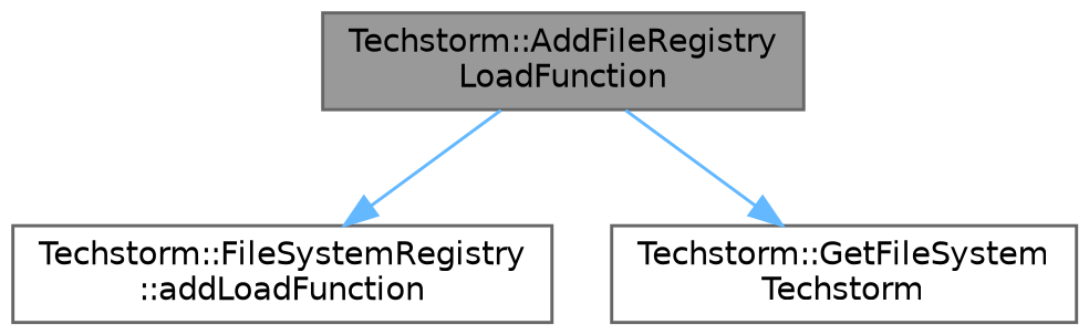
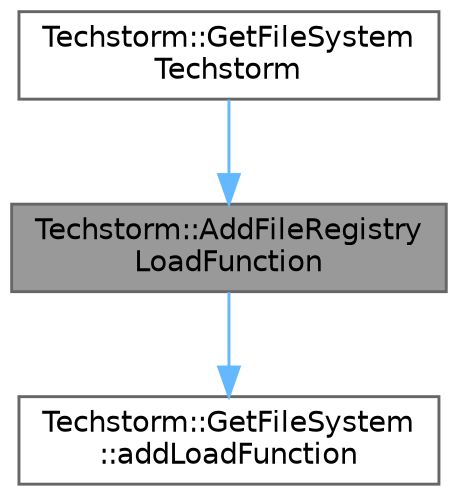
  digraph {
    rankdir=TB
    node [color=grey40 fillcolor=white fontname=Helvetica fontsize=10 shape=box style=filled]
    edge [color=steelblue1 fontname=Helvetica fontsize=10 labelfontname=Helvetica labelfontsize=10 style=solid]
    n1 [color=gray40 fillcolor=grey60 fontcolor=black height=0.2 label="Techstorm::AddFileRegistry\lLoadFunction" width=0.4]
-   n2 [height=0.2 label="Techstorm::FileSystemRegistry\l::addLoadFunction" width=0.4]
+   n2 [height=0.2 label="Techstorm::GetFileSystem\l::addLoadFunction" width=0.4]
    n3 [height=0.2 label="Techstorm::GetFileSystem\lTechstorm" width=0.4]
    n1 -> n2
-   n1 -> n3
+   n3 -> n1
  }
